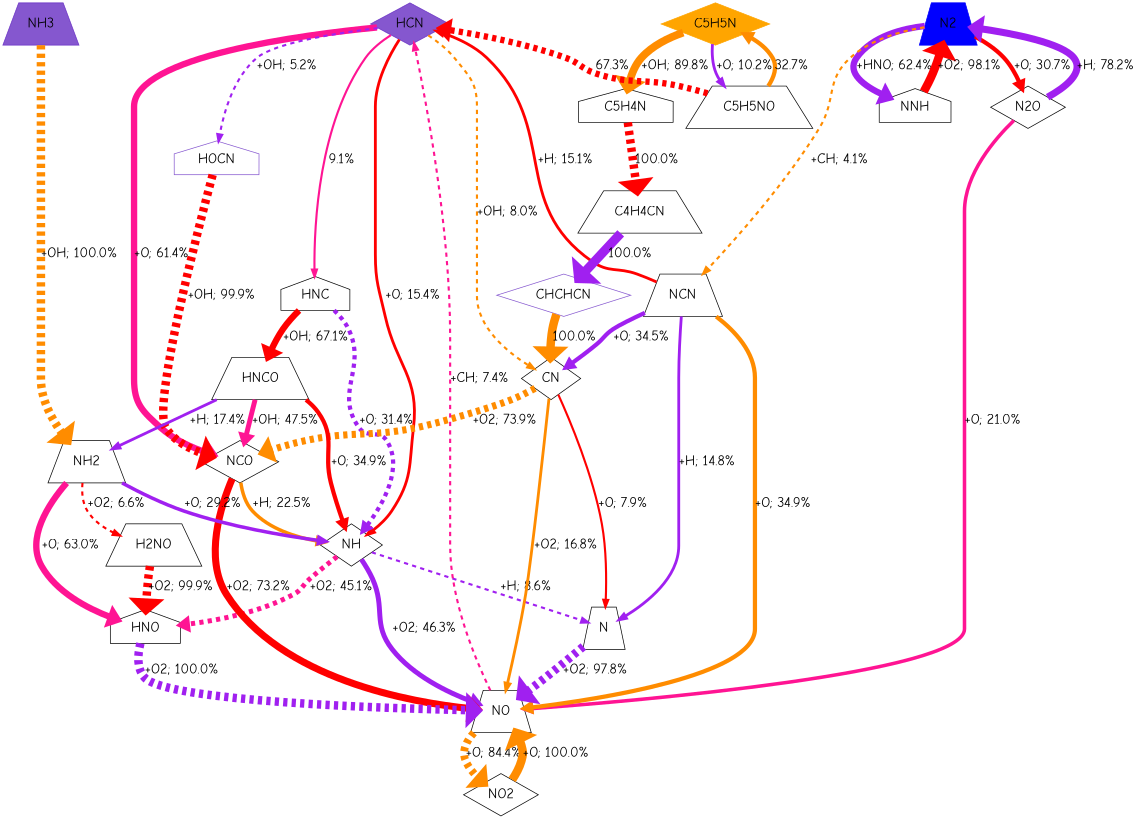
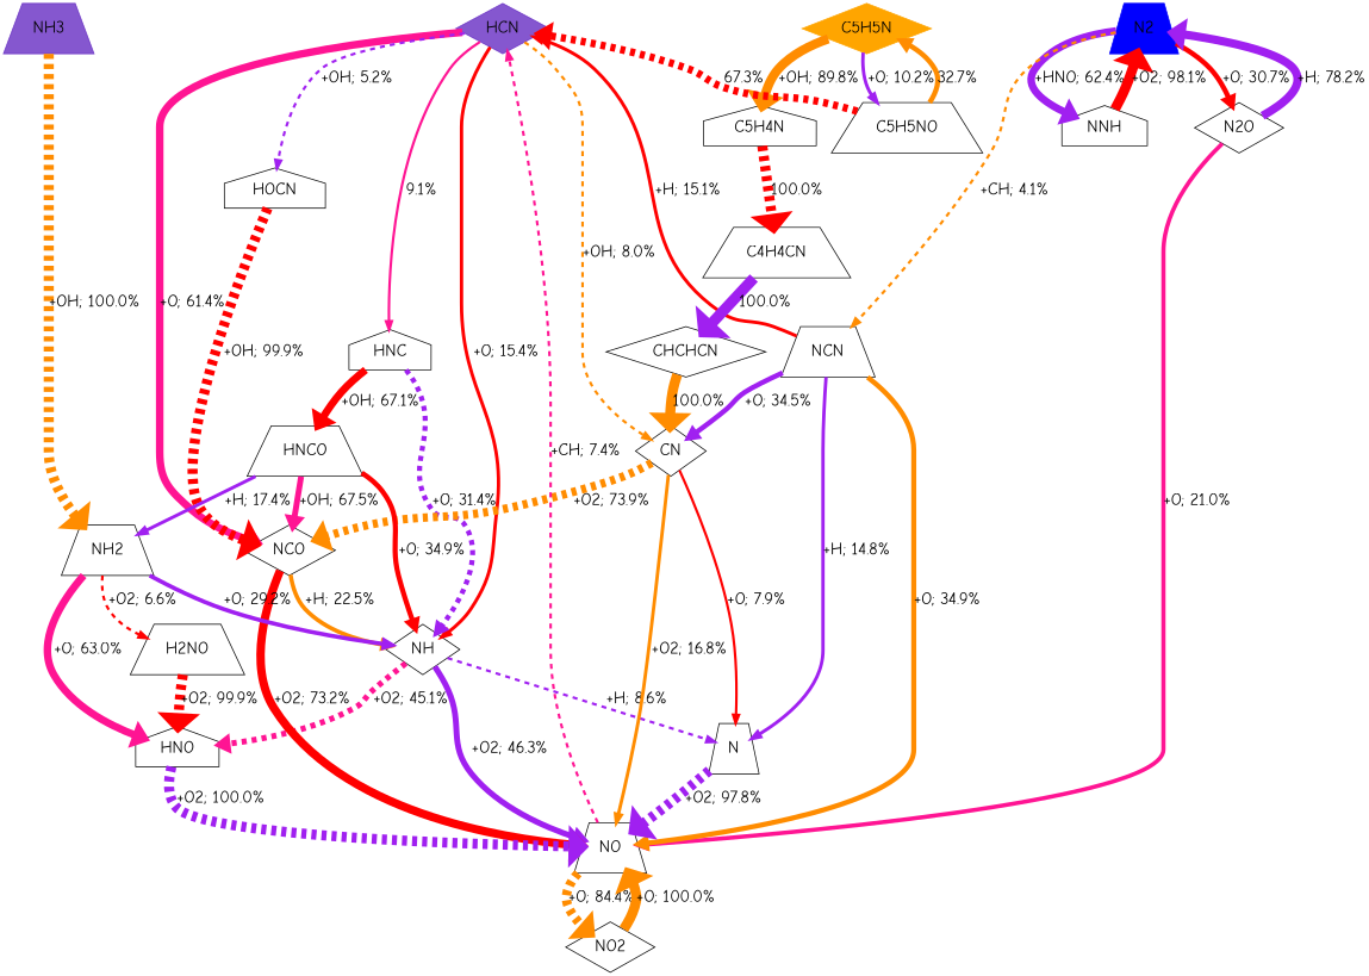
  digraph {
    b="0,0,1558,558"
    fontname="Comic Neue"
    rankdir=TB
    node [fontname="Comic Neue" fontsize=20 shape=trapezium]
    edge [color=purple fontcolor=black fontname="Comic Neue" fontsize=20 penwidth=12 style=solid]
    HCN [color="#500dbab1" fillcolor="#500dbab1" shape=diamond style=filled]
    N2 [color=blue fillcolor=blue style=filled]
    C5H5N [color=orange fillcolor=orange shape=diamond style=filled]
    NH3 [color="#500dbab1" fillcolor="#500dbab1" style=filled]
    NH [shape=diamond]
    HNC [shape=house]
    CN [shape=diamond]
    NCO [shape=diamond]
-   HOCN [shape=house color="#500dbab1"]
+   HOCN [shape=house]
    NNH [shape=house]
    N2O [shape=diamond]
    NCN
    C5H4N [shape=house]
    C5H5NO
    NH2
    NO
    NO2 [shape=diamond]
    N
    HNO [shape=house]
    HNCO
    C4H4CN
-   CHCHCN [shape=diamond color="#500dbab1"]
+   CHCHCN [shape=diamond]
    H2NO
    subgraph sub_1 {
      rank=source
      HCN
      N2
      C5H5N
      NH3
    }
    HCN -> NH [color=red label="+O; 15.4%" penwidth=4]
    HCN -> HNC [color=deeppink label="9.1%" penwidth=3]
    HCN -> CN [color=darkorange label="+OH; 8.0%" penwidth=3 style=dashed]
    HCN -> NCO [color=deeppink label="+O; 61.4%" penwidth=9]
    HCN -> HOCN [label="+OH; 5.2%" penwidth=3 style=dashed]
    N2 -> NNH [label="+HNO; 62.4%" penwidth=9]
    N2 -> N2O [color=red label="+O; 30.7%" penwidth=6]
    N2 -> NCN [color=darkorange label="+CH; 4.1%" penwidth=3 style=dashed]
    C5H5N -> C5H4N [color=darkorange label="+OH; 89.8%" penwidth=11]
    C5H5N -> C5H5NO [label="+O; 10.2%" penwidth=4]
    NH3 -> NH2 [color=darkorange label="+OH; 100.0%" style=dashed]
    NH -> NO [label="+O2; 46.3%" penwidth=7]
    NH -> N [label="+H; 8.6%" penwidth=3 style=dashed]
    NH -> HNO [color=deeppink label="+O2; 45.1%" penwidth=7 style=dashed]
    HNC -> NH [label="+O; 31.4%" penwidth=6 style=dashed]
    HNC -> HNCO [color=red label="+OH; 67.1%" penwidth=9]
    CN -> NCO [color=darkorange label="+O2; 73.9%" penwidth=10 style=dashed]
    CN -> NO [color=darkorange label="+O2; 16.8%" penwidth=4]
    CN -> N [color=red label="+O; 7.9%" penwidth=3]
    NCO -> NH [color=darkorange label="+H; 22.5%" penwidth=5]
    NCO -> NO [color=red label="+O2; 73.2%" penwidth=10]
    HOCN -> NCO [color=red label="+OH; 99.9%" style=dashed]
    NNH -> N2 [color=red label="+O2; 98.1%"]
    N2O -> N2 [label="+H; 78.2%" penwidth=10]
    N2O -> NO [color=deeppink label="+O; 21.0%" penwidth=5]
    NCN -> HCN [color=red label="+H; 15.1%" penwidth=4]
    NCN -> CN [label="+O; 34.5%" penwidth=6]
    NCN -> NO [color=darkorange label="+O; 34.9%" penwidth=6]
    NCN -> N [label="+H; 14.8%" penwidth=4]
    C5H4N -> C4H4CN [color=red label="100.0%" style=dashed]
    C5H5NO -> HCN [color=red label="67.3%" penwidth=9 style=dashed]
    C5H5NO -> C5H5N [color=darkorange label="32.7%" penwidth=6]
    NH2 -> NH [label="+O; 29.2%" penwidth=5]
    NH2 -> HNO [color=deeppink label="+O; 63.0%" penwidth=9]
    NH2 -> H2NO [color=red label="+O2; 6.6%" penwidth=3 style=dashed]
    NO -> HCN [color=deeppink label="+CH; 7.4%" penwidth=3 style=dashed]
    NO -> NO2 [color=darkorange label="+O; 84.4%" penwidth=11 style=dashed]
    NO2 -> NO [color=darkorange label="+O; 100.0%"]
    N -> NO [label="+O2; 97.8%" style=dashed]
    HNO -> NO [label="+O2; 100.0%" style=dashed]
    HNCO -> NH [color=red label="+O; 34.9%" penwidth=6]
-   HNCO -> NCO [color=deeppink label="+OH; 47.5%" penwidth=7]
+   HNCO -> NCO [color=deeppink label="+OH; 67.5%" penwidth=7]
    HNCO -> NH2 [label="+H; 17.4%" penwidth=4]
    C4H4CN -> CHCHCN [label="100.0%" penwidth=13]
    CHCHCN -> CN [color=darkorange label="100.0%"]
    H2NO -> HNO [color=red label="+O2; 99.9%" style=dashed]
  }
